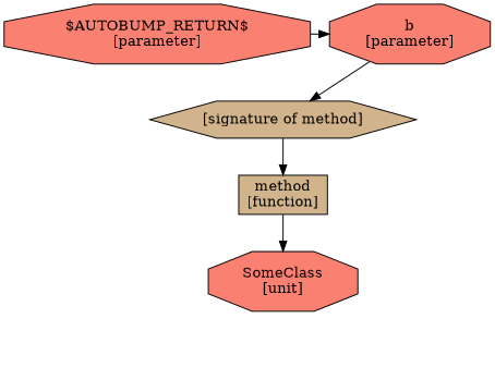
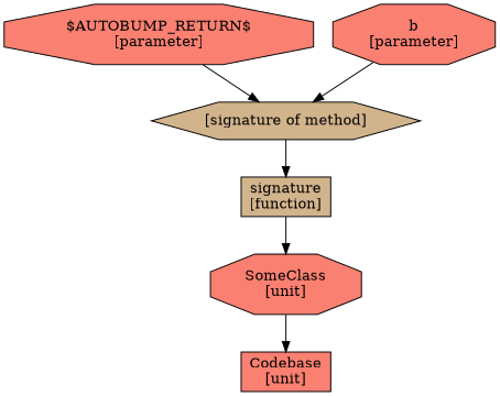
  digraph {
    node [fillcolor=salmon shape=octagon style=filled]
    n1 [label="$AUTOBUMP_RETURN$\n[parameter]"]
    n2 [label="b\n[parameter]"]
    n3 [fillcolor=tan label="[signature of method]" shape=hexagon]
-   n5 [fillcolor=tan label="method\n[function]" shape=box]
+   n4 [label="Codebase\n[unit]" shape=box]
+   n5 [fillcolor=tan label="signature\n[function]" shape=box]
    n6 [label="SomeClass\n[unit]"]
    subgraph sub_1 {
      rank=same
      n1
      n2
    }
-   n1 -> n2
+   n1 -> n3
    n2 -> n3
    n3 -> n5
    n5 -> n6
+   n6 -> n4
  }
